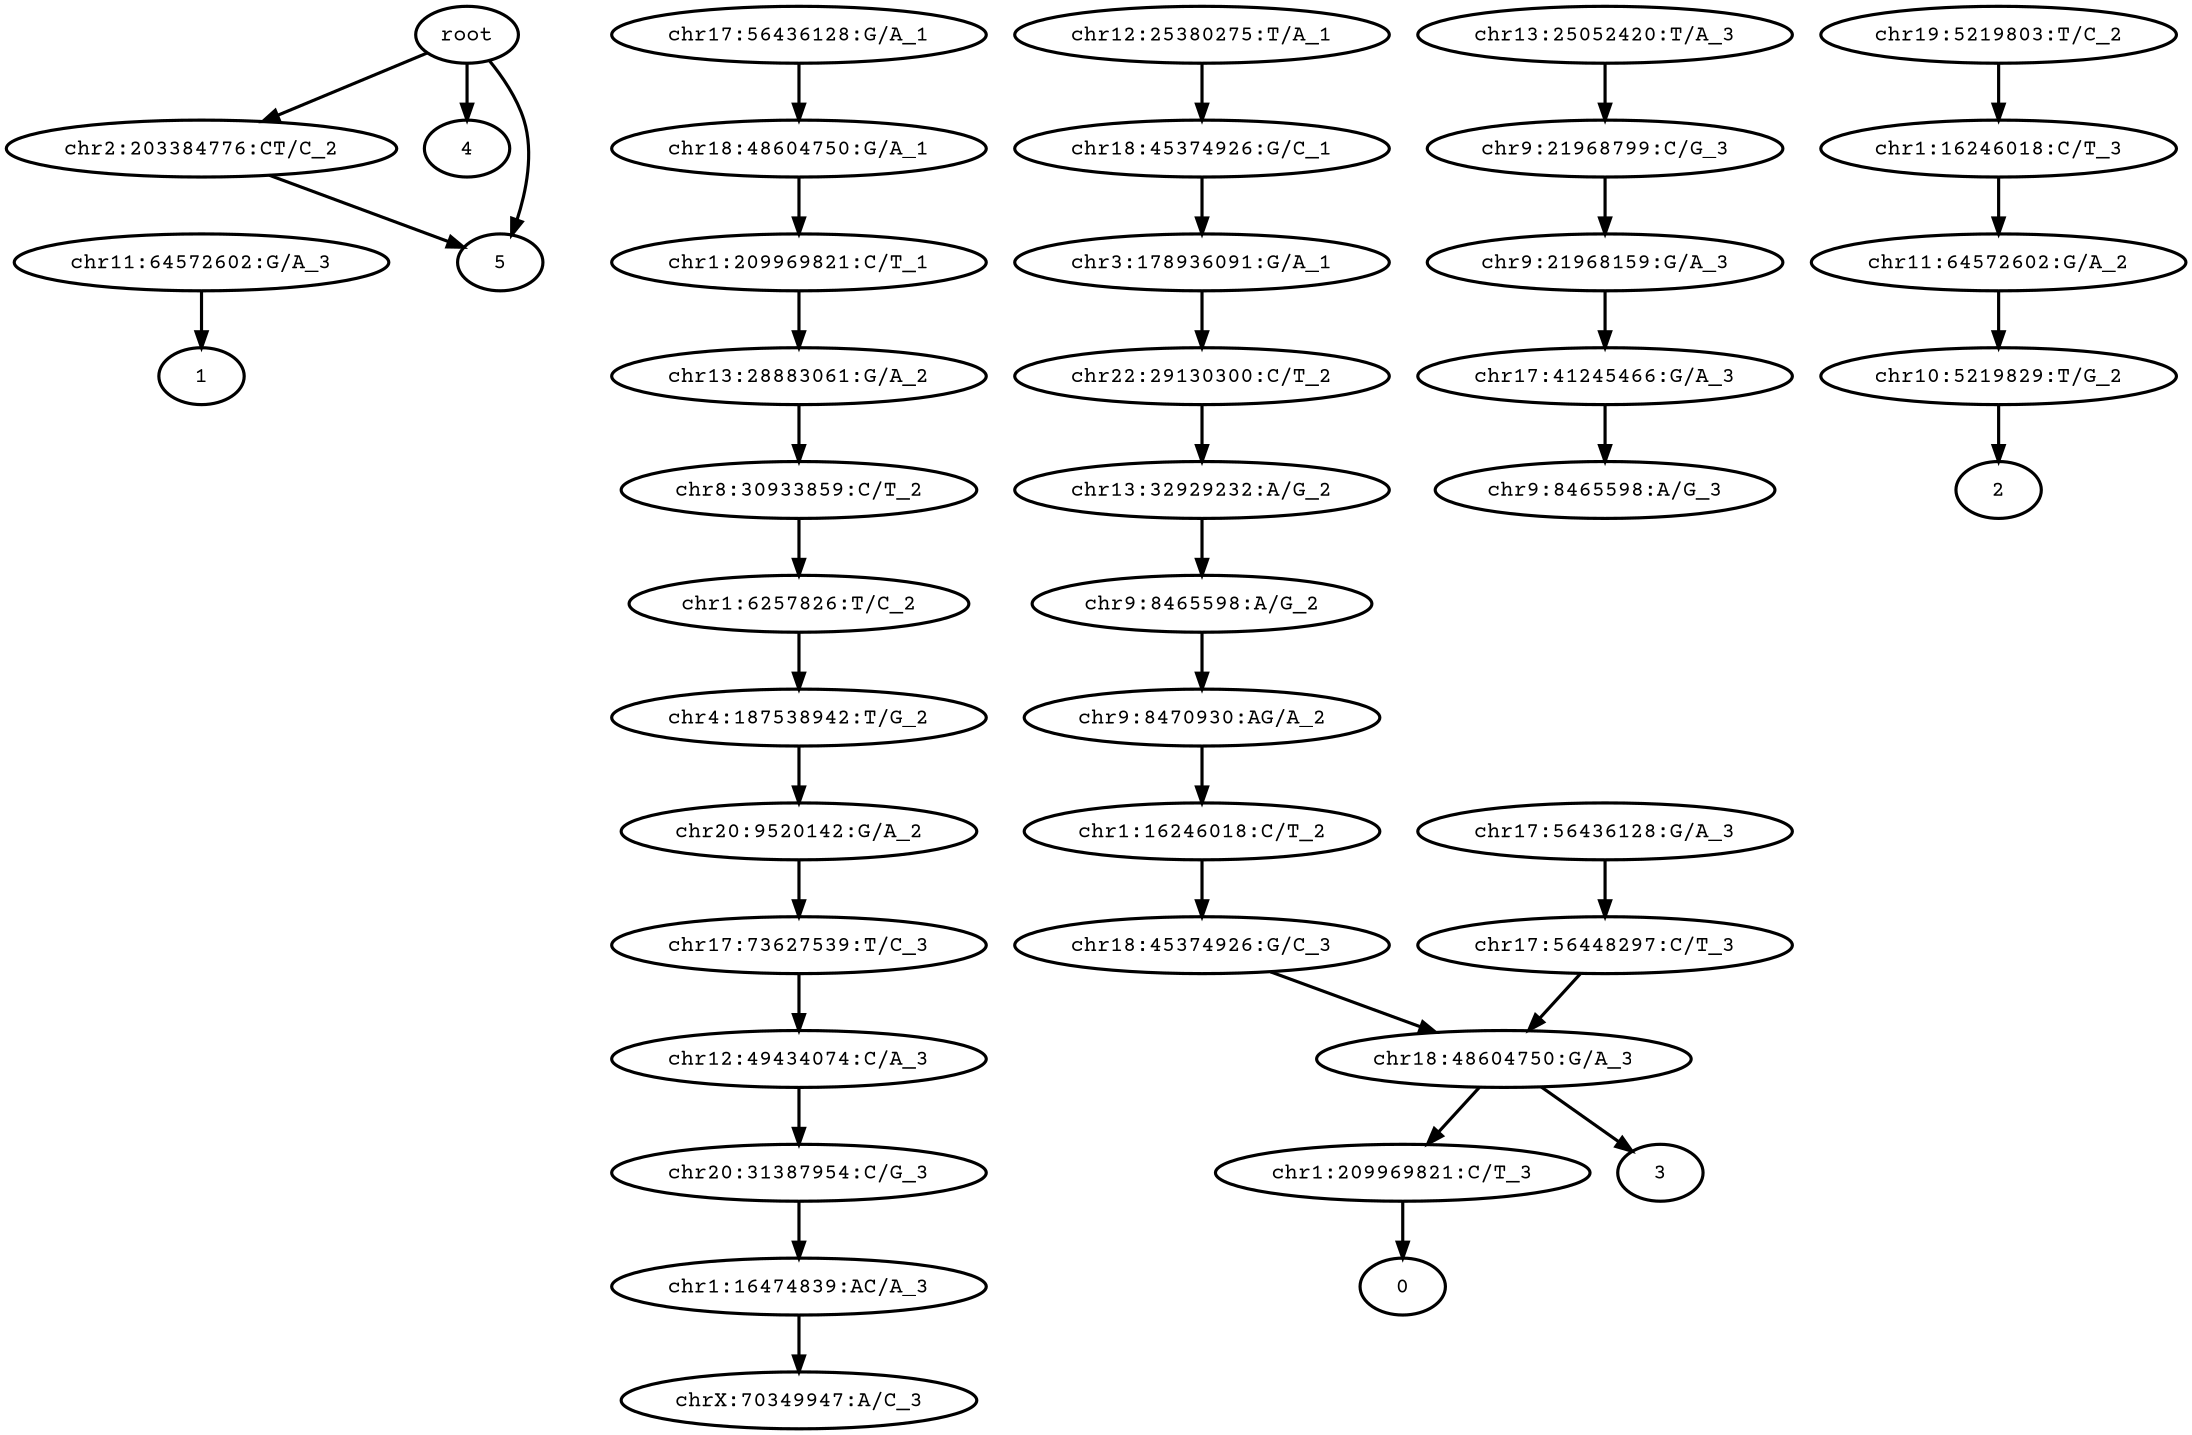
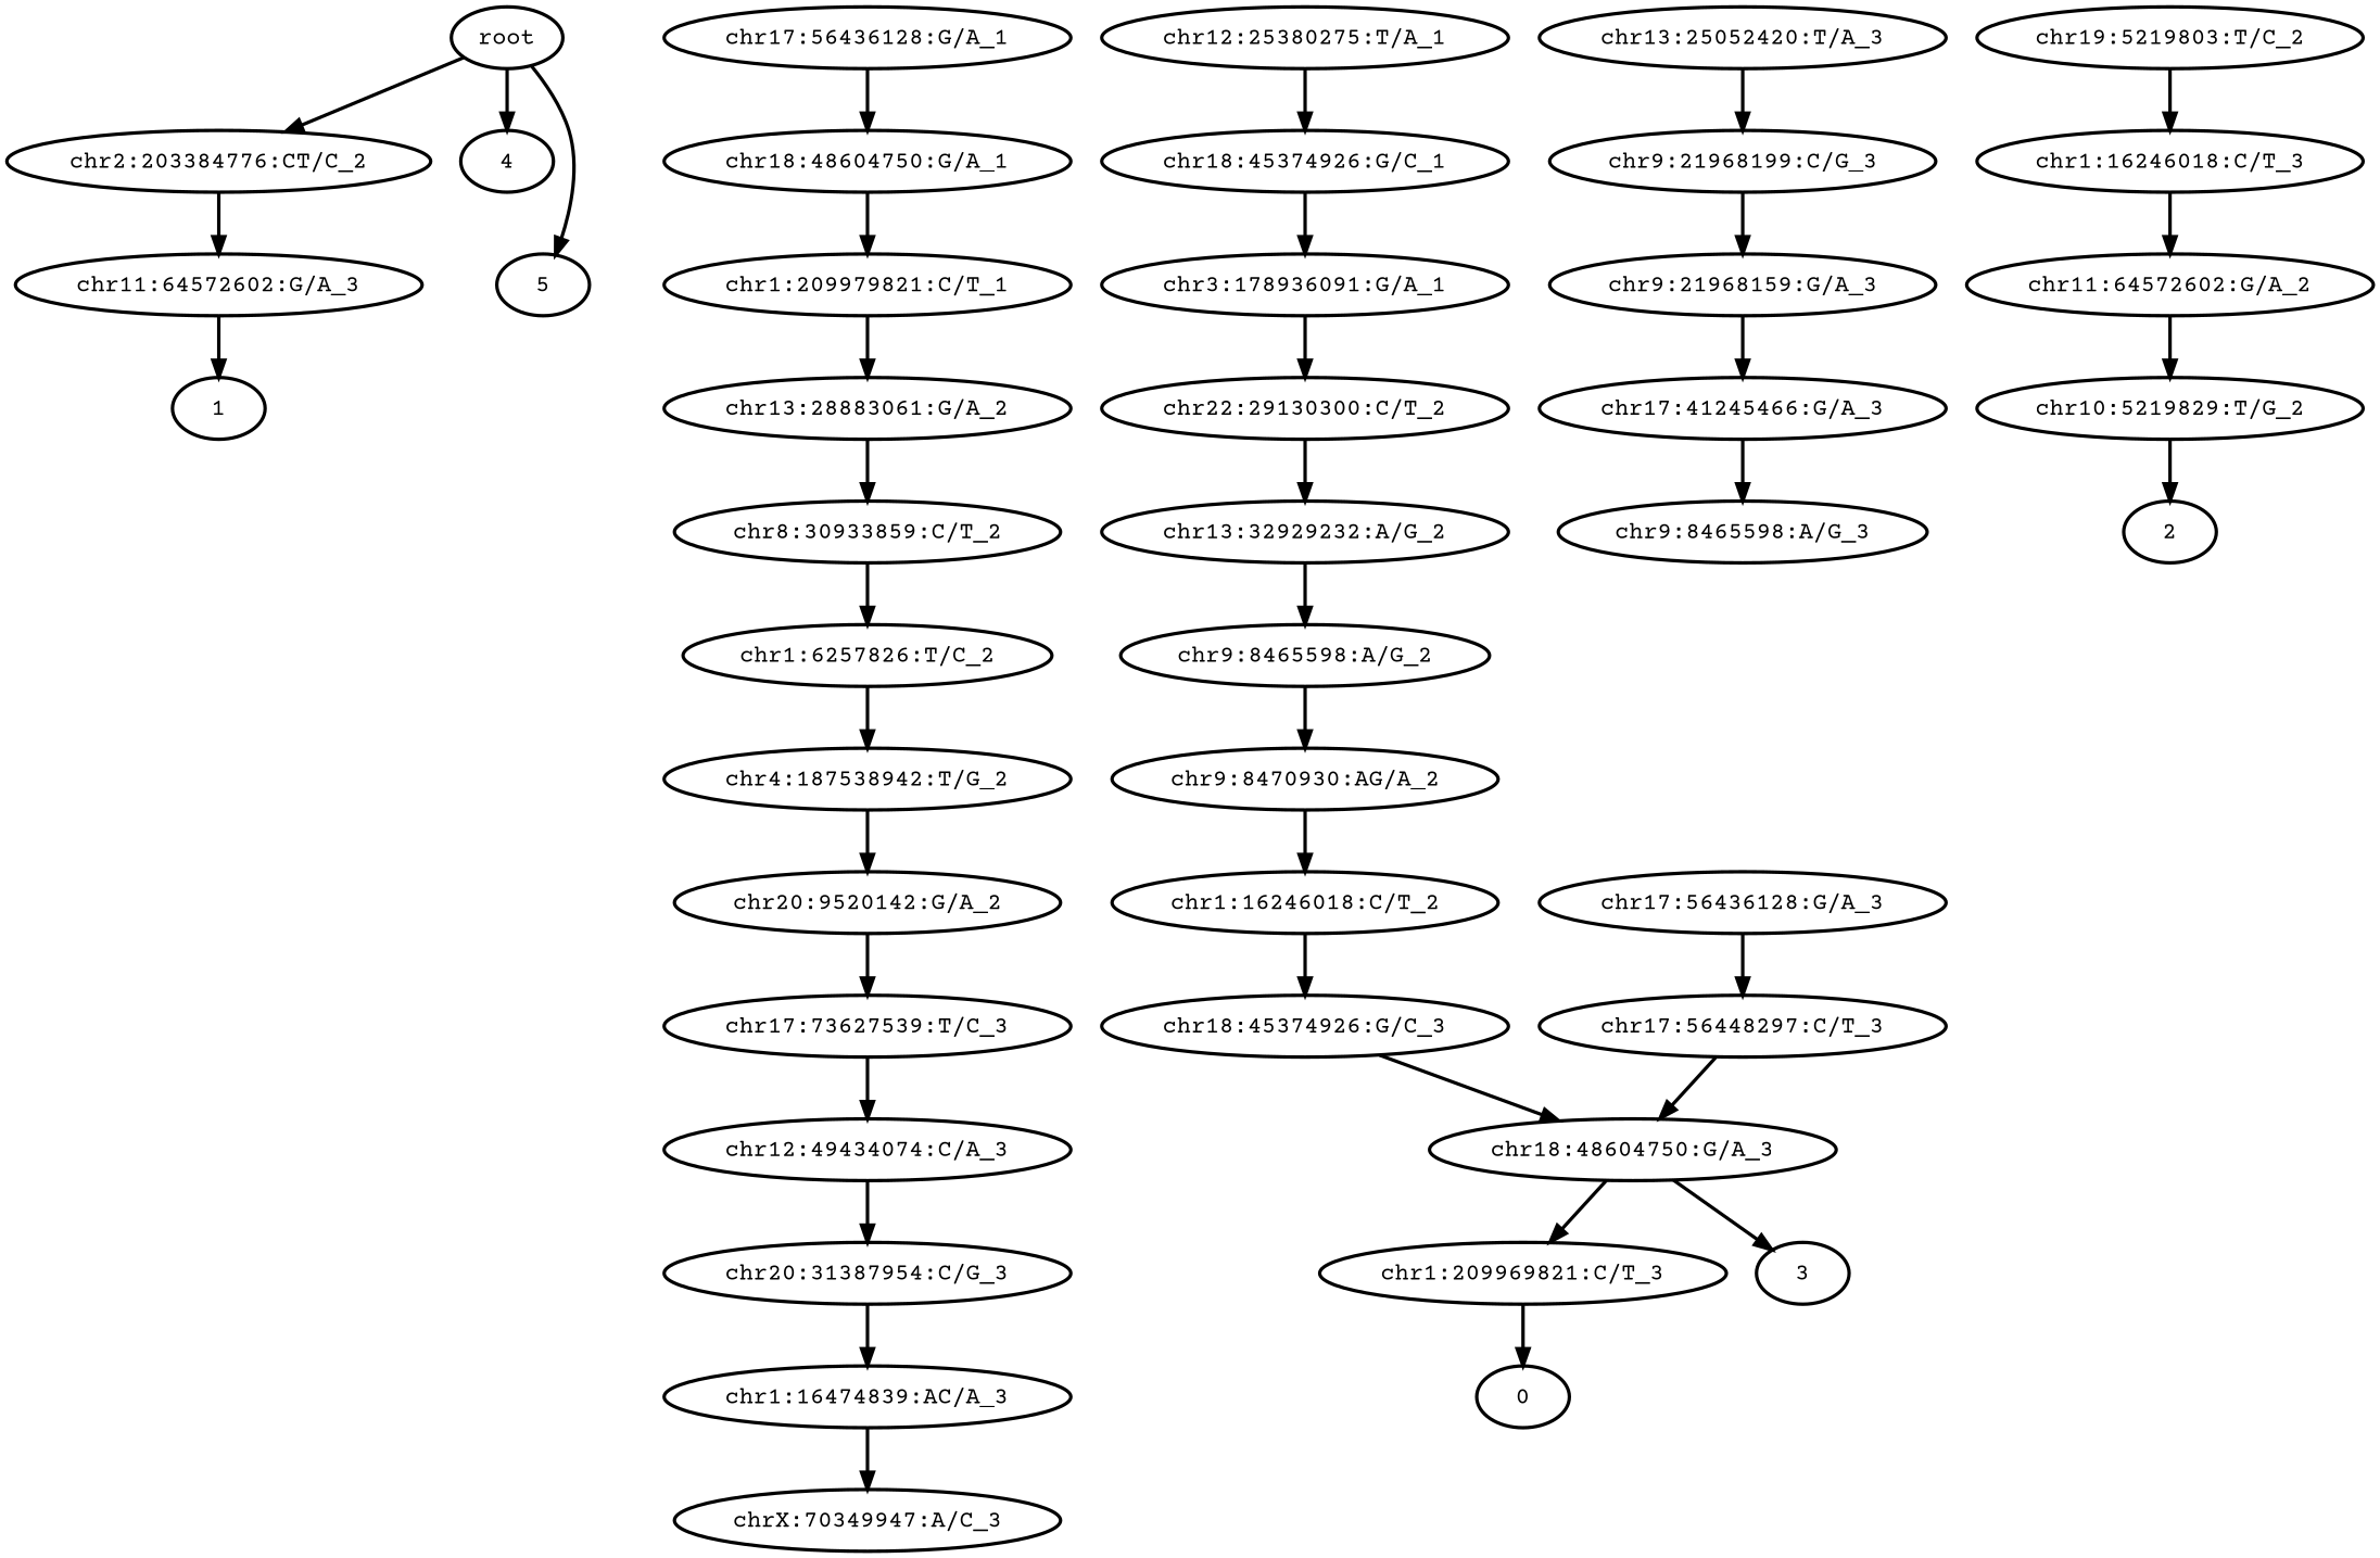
  digraph {
    fontname="Courier Prime"
    rankdir=TB
    node [fontname="Courier Prime" style=bold]
    edge [fontname="Courier Prime" style=bold]
    n1 [label=root]
    n2 [label="chr2:203384776:CT/C_2"]
    n3 [label=4]
    n4 [label=5]
    n5 [label="chr11:64572602:G/A_3"]
    n6 [label="chr17:56436128:G/A_1"]
    n7 [label="chr18:48604750:G/A_1"]
    n8 [label="chr1:209969821:C/T_3"]
    n9 [label=0]
    n10 [label=1]
    n11 [label="chr9:8465598:A/G_3"]
    n12 [label="chr19:5219803:T/C_2"]
    n13 [label="chr1:16246018:C/T_3"]
    n14 [label="chr11:64572602:G/A_2"]
    n15 [label="chr10:5219829:T/G_2"]
    n16 [label=2]
    n17 [label=3]
    n18 [label="chr13:28883061:G/A_2"]
    n19 [label="chr8:30933859:C/T_2"]
    n20 [label="chr1:6257826:T/C_2"]
    n21 [label="chr4:187538942:T/G_2"]
    n22 [label="chr20:9520142:G/A_2"]
    n23 [label="chr17:73627539:T/C_3"]
    n24 [label="chr12:49434074:C/A_3"]
    n25 [label="chr20:31387954:C/G_3"]
    n26 [label="chr1:16474839:AC/A_3"]
    n27 [label="chrX:70349947:A/C_3"]
    n28 [label="chr13:25052420:T/A_3"]
-   n29 [label="chr9:21968799:C/G_3"]
+   n29 [label="chr9:21968199:C/G_3"]
    n30 [label="chr9:21968159:G/A_3"]
    n31 [label="chr17:41245466:G/A_3"]
    n32 [label="chr12:25380275:T/A_1"]
    n33 [label="chr18:45374926:G/C_1"]
    n34 [label="chr22:29130300:C/T_2"]
    n35 [label="chr13:32929232:A/G_2"]
    n36 [label="chr9:8465598:A/G_2"]
    n37 [label="chr9:8470930:AG/A_2"]
    n38 [label="chr1:16246018:C/T_2"]
    n39 [label="chr18:45374926:G/C_3"]
    n40 [label="chr18:48604750:G/A_3"]
    n41 [label="chr17:56436128:G/A_3"]
    n42 [label="chr17:56448297:C/T_3"]
-   n43 [label="chr1:209969821:C/T_1"]
+   n43 [label="chr1:209979821:C/T_1"]
    n44 [label="chr3:178936091:G/A_1"]
    n1 -> n2
    n1 -> n3
    n1 -> n4
-   n2 -> n4
+   n2 -> n5
    n5 -> n10
    n6 -> n7
    n7 -> n43
    n8 -> n9
    n12 -> n13
    n13 -> n14
    n14 -> n15
    n15 -> n16
    n18 -> n19
    n19 -> n20
    n20 -> n21
    n21 -> n22
    n22 -> n23
    n23 -> n24
    n24 -> n25
    n25 -> n26
    n26 -> n27
    n28 -> n29
    n29 -> n30
    n30 -> n31
    n31 -> n11
    n32 -> n33
    n33 -> n44
    n34 -> n35
    n35 -> n36
    n36 -> n37
    n37 -> n38
    n38 -> n39
    n39 -> n40
    n40 -> n8
    n40 -> n17
    n41 -> n42
    n42 -> n40
    n43 -> n18
    n44 -> n34
  }
